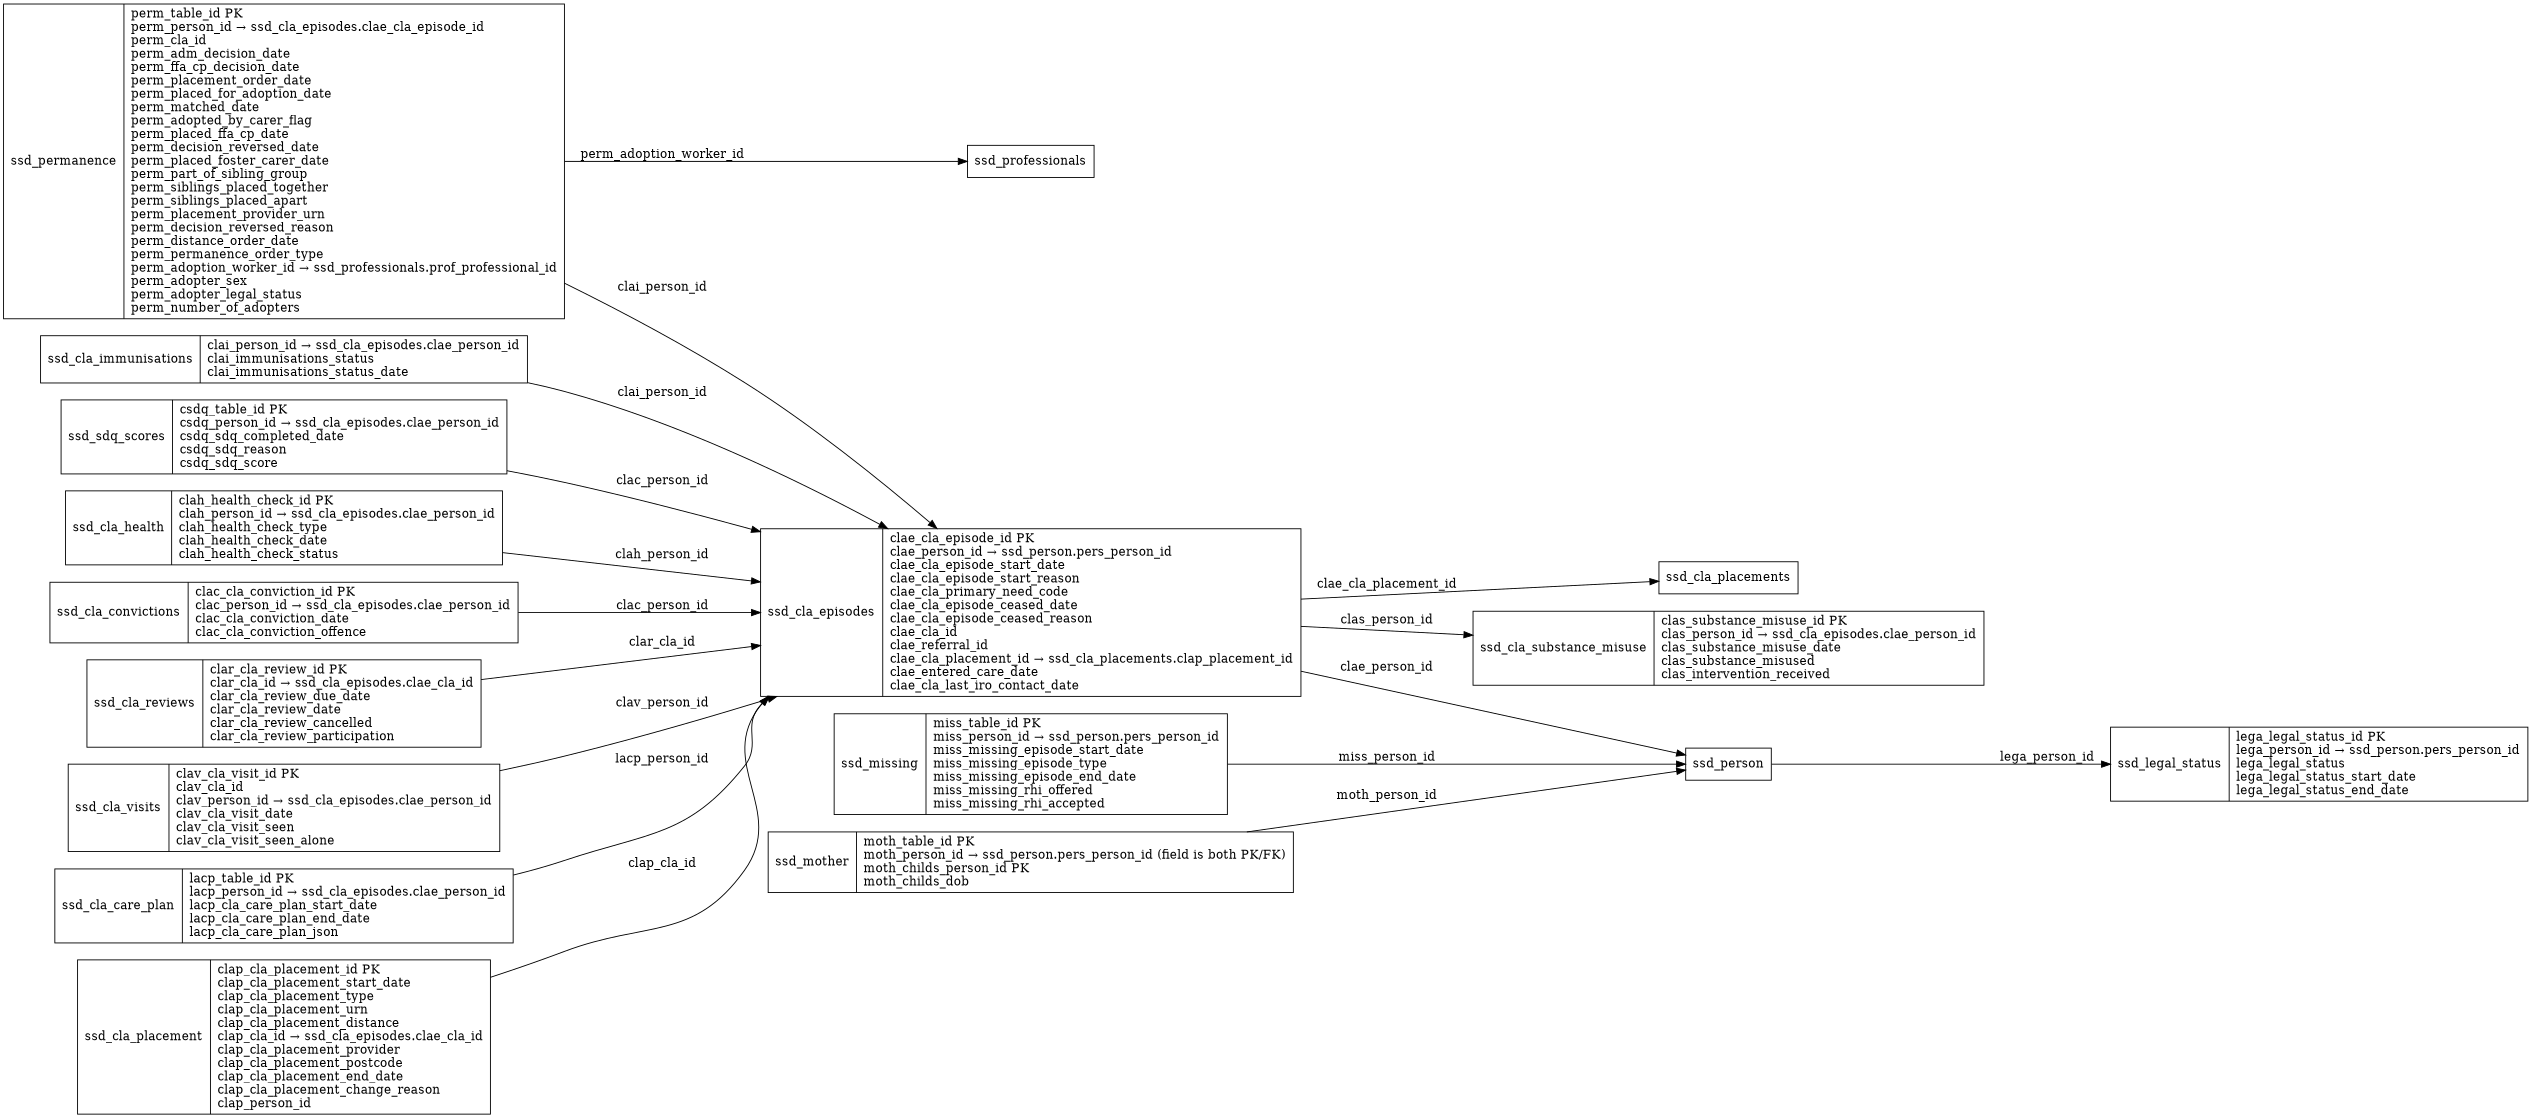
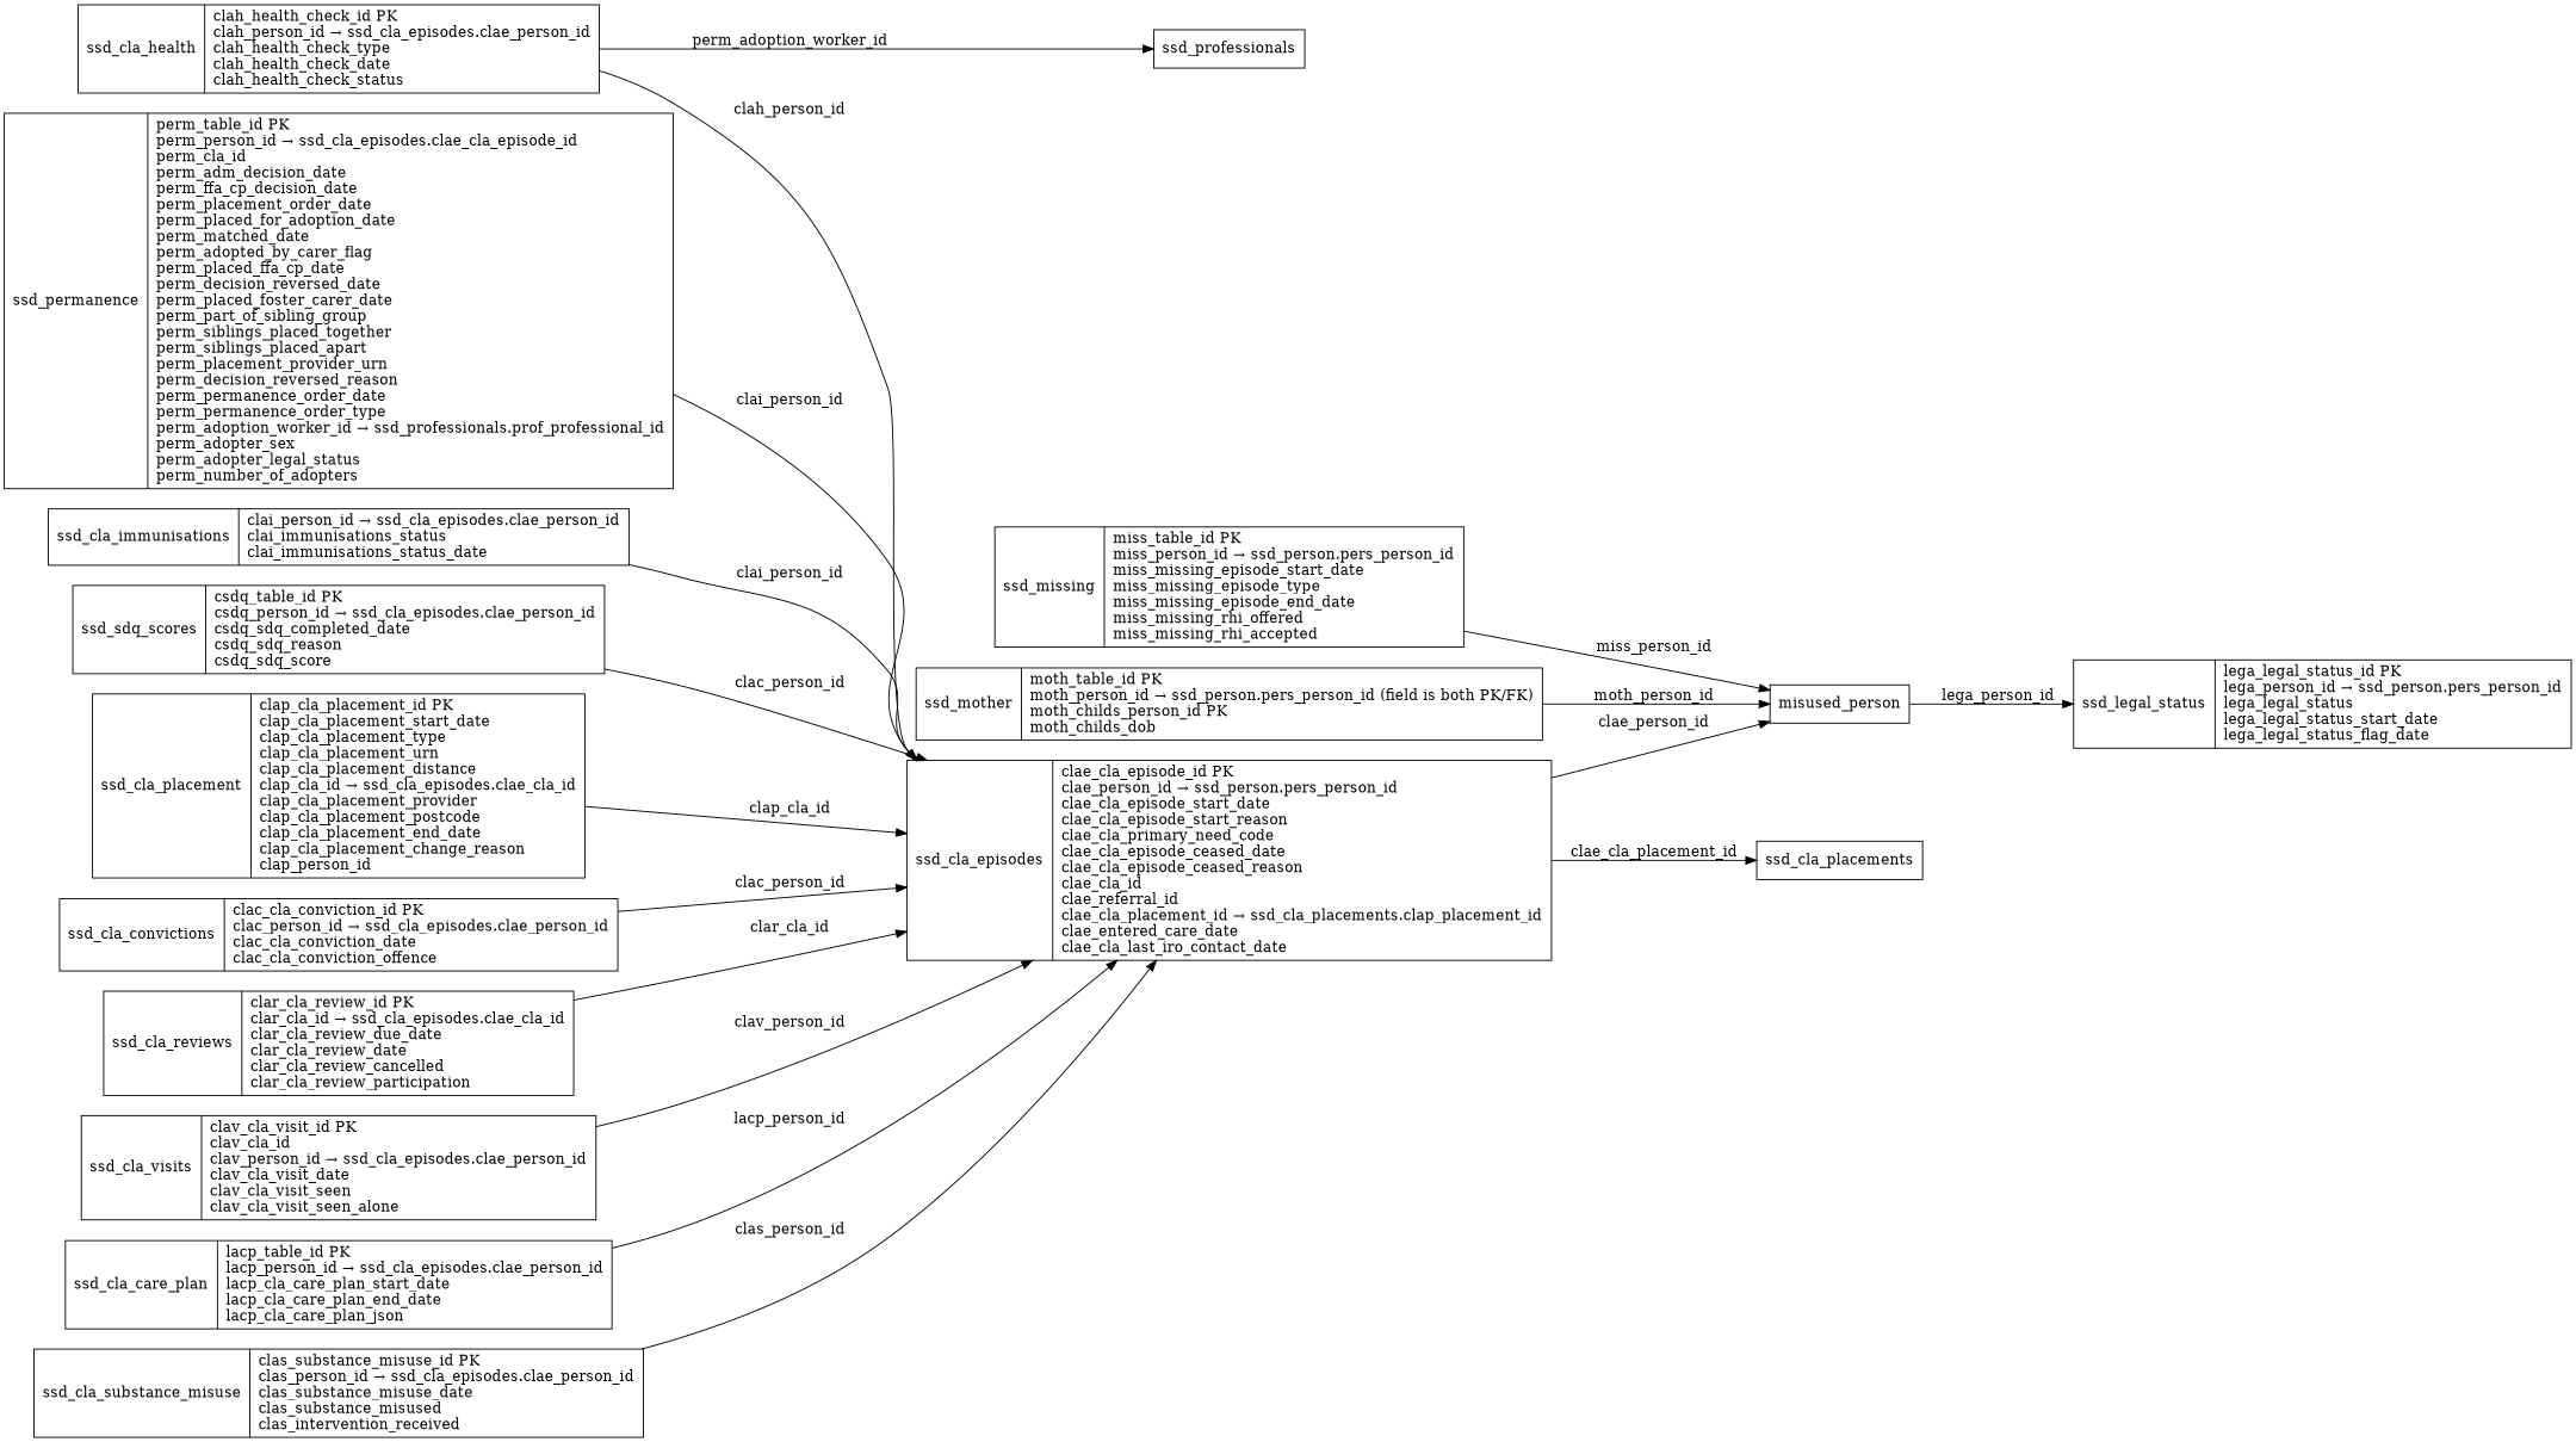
  digraph {
    rankdir=LR
    node [shape=record]
-   n1 [label="{ssd_permanence|perm_table_id PK\lperm_person_id → ssd_cla_episodes.clae_cla_episode_id\lperm_cla_id\lperm_adm_decision_date\lperm_ffa_cp_decision_date\lperm_placement_order_date\lperm_placed_for_adoption_date\lperm_matched_date\lperm_adopted_by_carer_flag\lperm_placed_ffa_cp_date\lperm_decision_reversed_date\lperm_placed_foster_carer_date\lperm_part_of_sibling_group\lperm_siblings_placed_together\lperm_siblings_placed_apart\lperm_placement_provider_urn\lperm_decision_reversed_reason\lperm_distance_order_date\lperm_permanence_order_type\lperm_adoption_worker_id → ssd_professionals.prof_professional_id\lperm_adopter_sex\lperm_adopter_legal_status\lperm_number_of_adopters\l}"]
+   n1 [label="{ssd_permanence|perm_table_id PK\lperm_person_id → ssd_cla_episodes.clae_cla_episode_id\lperm_cla_id\lperm_adm_decision_date\lperm_ffa_cp_decision_date\lperm_placement_order_date\lperm_placed_for_adoption_date\lperm_matched_date\lperm_adopted_by_carer_flag\lperm_placed_ffa_cp_date\lperm_decision_reversed_date\lperm_placed_foster_carer_date\lperm_part_of_sibling_group\lperm_siblings_placed_together\lperm_siblings_placed_apart\lperm_placement_provider_urn\lperm_decision_reversed_reason\lperm_permanence_order_date\lperm_permanence_order_type\lperm_adoption_worker_id → ssd_professionals.prof_professional_id\lperm_adopter_sex\lperm_adopter_legal_status\lperm_number_of_adopters\l}"]
    n2 [label="{ssd_cla_episodes|clae_cla_episode_id PK\lclae_person_id → ssd_person.pers_person_id\lclae_cla_episode_start_date\lclae_cla_episode_start_reason\lclae_cla_primary_need_code\lclae_cla_episode_ceased_date\lclae_cla_episode_ceased_reason\lclae_cla_id\lclae_referral_id\lclae_cla_placement_id → ssd_cla_placements.clap_placement_id\lclae_entered_care_date\lclae_cla_last_iro_contact_date\l}"]
    ssd_professionals
-   ssd_person
+   ssd_person [label=misused_person]
    ssd_cla_placements
    n6 [label="{ssd_cla_immunisations|clai_person_id → ssd_cla_episodes.clae_person_id\lclai_immunisations_status\lclai_immunisations_status_date\l}"]
    n7 [label="{ssd_sdq_scores|csdq_table_id PK\lcsdq_person_id → ssd_cla_episodes.clae_person_id\lcsdq_sdq_completed_date\lcsdq_sdq_reason\lcsdq_sdq_score\l}"]
    n8 [label="{ssd_cla_health|clah_health_check_id PK\lclah_person_id → ssd_cla_episodes.clae_person_id\lclah_health_check_type\lclah_health_check_date\lclah_health_check_status\l}"]
    n9 [label="{ssd_cla_convictions|clac_cla_conviction_id PK\lclac_person_id → ssd_cla_episodes.clae_person_id\lclac_cla_conviction_date\lclac_cla_conviction_offence\l}"]
    n10 [label="{ssd_missing|miss_table_id PK\lmiss_person_id → ssd_person.pers_person_id\lmiss_missing_episode_start_date\lmiss_missing_episode_type\lmiss_missing_episode_end_date\lmiss_missing_rhi_offered\lmiss_missing_rhi_accepted\l}"]
-   n11 [label="{ssd_legal_status|lega_legal_status_id PK\llega_person_id → ssd_person.pers_person_id\llega_legal_status\llega_legal_status_start_date\llega_legal_status_end_date\l}"]
+   n11 [label="{ssd_legal_status|lega_legal_status_id PK\llega_person_id → ssd_person.pers_person_id\llega_legal_status\llega_legal_status_start_date\llega_legal_status_flag_date\l}"]
    n12 [label="{ssd_cla_reviews|clar_cla_review_id PK\lclar_cla_id → ssd_cla_episodes.clae_cla_id\lclar_cla_review_due_date\lclar_cla_review_date\lclar_cla_review_cancelled\lclar_cla_review_participation\l}"]
    n13 [label="{ssd_mother|moth_table_id PK\lmoth_person_id → ssd_person.pers_person_id (field is both PK/FK)\lmoth_childs_person_id PK\lmoth_childs_dob\l}"]
    n14 [label="{ssd_cla_visits|clav_cla_visit_id PK\lclav_cla_id\lclav_person_id → ssd_cla_episodes.clae_person_id\lclav_cla_visit_date\lclav_cla_visit_seen\lclav_cla_visit_seen_alone\l}"]
    n15 [label="{ssd_cla_care_plan|lacp_table_id PK\llacp_person_id → ssd_cla_episodes.clae_person_id\llacp_cla_care_plan_start_date\llacp_cla_care_plan_end_date\llacp_cla_care_plan_json\l}"]
    n16 [label="{ssd_cla_substance_misuse|clas_substance_misuse_id PK\lclas_person_id → ssd_cla_episodes.clae_person_id\lclas_substance_misuse_date\lclas_substance_misused\lclas_intervention_received\l}"]
    n17 [label="{ssd_cla_placement|clap_cla_placement_id PK\lclap_cla_placement_start_date\lclap_cla_placement_type\lclap_cla_placement_urn\lclap_cla_placement_distance\lclap_cla_id → ssd_cla_episodes.clae_cla_id\lclap_cla_placement_provider\lclap_cla_placement_postcode\lclap_cla_placement_end_date\lclap_cla_placement_change_reason\lclap_person_id\l}"]
    n1 -> n2 [label=clai_person_id]
-   n1 -> ssd_professionals [label=perm_adoption_worker_id]
+   n8 -> ssd_professionals [label=perm_adoption_worker_id]
    n2 -> ssd_person [label=clae_person_id]
    n2 -> ssd_cla_placements [label=clae_cla_placement_id]
    ssd_person -> n11 [label=lega_person_id]
    n6 -> n2 [label=clai_person_id]
    n7 -> n2 [label=clac_person_id]
    n8 -> n2 [label=clah_person_id]
    n9 -> n2 [label=clac_person_id]
    n10 -> ssd_person [label=miss_person_id]
    n12 -> n2 [label=clar_cla_id]
    n13 -> ssd_person [label=moth_person_id]
    n14 -> n2 [label=clav_person_id]
    n15 -> n2 [label=lacp_person_id]
-   n2 -> n16 [label=clas_person_id]
+   n16 -> n2 [label=clas_person_id]
    n17 -> n2 [label=clap_cla_id]
  }
